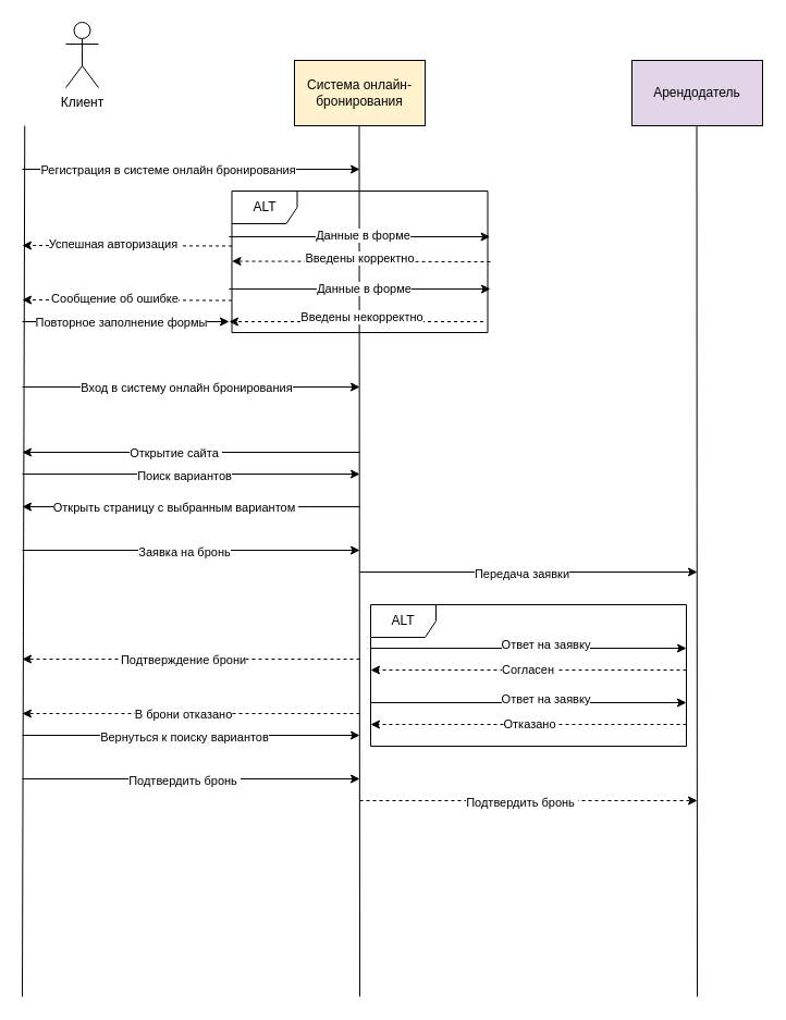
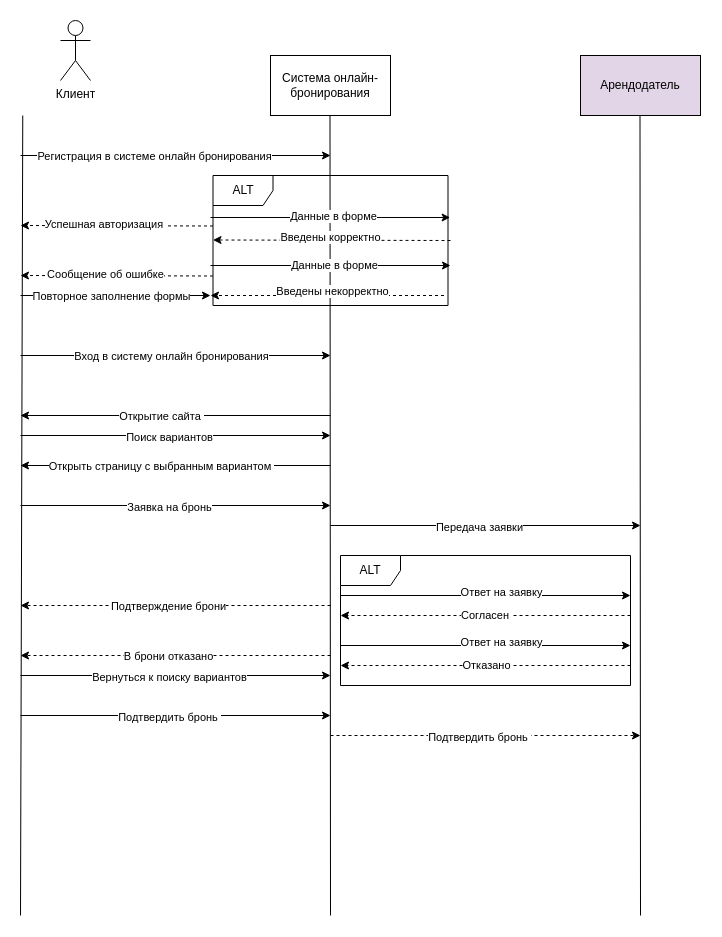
  <mxCell id="0" />
  <mxCell id="1" parent="0" />
  <mxCell id="2" value="Клиент" style="shape=umlActor;verticalLabelPosition=bottom;verticalAlign=top;html=1;" vertex="1" parent="1"><mxGeometry x="60" y="20" width="30" height="60" as="geometry" /></mxCell>
  <mxCell id="3" value="Арендодатель" style="rounded=0;whiteSpace=wrap;html=1;fillColor=#e1d5e7;" vertex="1" parent="1"><mxGeometry x="580" y="55" width="120" height="60" as="geometry" /></mxCell>
- <mxCell id="4" value="Система онлайн-бронирования" style="rounded=0;whiteSpace=wrap;html=1;fillColor=#fff2cc;" vertex="1" parent="1"><mxGeometry x="270" y="55" width="120" height="60" as="geometry" /></mxCell>
+ <mxCell id="4" value="Система онлайн-бронирования" style="rounded=0;whiteSpace=wrap;html=1;" vertex="1" parent="1"><mxGeometry x="270" y="55" width="120" height="60" as="geometry" /></mxCell>
  <mxCell id="5" value="" style="endArrow=none;html=1;rounded=0;" edge="1" parent="1"><mxGeometry width="50" height="50" relative="1" as="geometry"><mxPoint x="330" y="915" as="sourcePoint" /><mxPoint x="329.5" y="115" as="targetPoint" /></mxGeometry></mxCell>
  <mxCell id="6" value="" style="endArrow=none;html=1;rounded=0;" edge="1" parent="1"><mxGeometry width="50" height="50" relative="1" as="geometry"><mxPoint x="640" y="915" as="sourcePoint" /><mxPoint x="639.5" y="115" as="targetPoint" /></mxGeometry></mxCell>
  <mxCell id="7" value="" style="endArrow=none;html=1;rounded=0;" edge="1" parent="1"><mxGeometry width="50" height="50" relative="1" as="geometry"><mxPoint x="20" y="915" as="sourcePoint" /><mxPoint x="22.25" y="115" as="targetPoint" /></mxGeometry></mxCell>
  <mxCell id="8" value="" style="endArrow=classic;html=1;rounded=0;" edge="1" parent="1"><mxGeometry width="50" height="50" relative="1" as="geometry"><mxPoint x="20" y="155" as="sourcePoint" /><mxPoint x="330" y="155" as="targetPoint" /></mxGeometry></mxCell>
  <mxCell id="9" value="Регистрация в системе онлайн бронирования" style="edgeLabel;html=1;align=center;verticalAlign=middle;resizable=0;points=[];" vertex="1" connectable="0" parent="8"><mxGeometry x="-0.143" relative="1" as="geometry"><mxPoint as="offset" /></mxGeometry></mxCell>
  <mxCell id="10" value="ALT" style="shape=umlFrame;whiteSpace=wrap;html=1;pointerEvents=0;" vertex="1" parent="1"><mxGeometry x="212.5" y="175" width="235" height="130" as="geometry" /></mxCell>
  <mxCell id="11" value="" style="endArrow=classic;html=1;rounded=0;entryX=1.009;entryY=0.323;entryDx=0;entryDy=0;entryPerimeter=0;" edge="1" parent="1" target="10"><mxGeometry width="50" height="50" relative="1" as="geometry"><mxPoint x="210" y="217" as="sourcePoint" /><mxPoint x="437.82" y="216.24" as="targetPoint" /></mxGeometry></mxCell>
  <mxCell id="12" value="Данные в форме" style="edgeLabel;html=1;align=center;verticalAlign=middle;resizable=0;points=[];" vertex="1" connectable="0" parent="11"><mxGeometry x="0.232" y="2" relative="1" as="geometry"><mxPoint x="-25" y="1" as="offset" /></mxGeometry></mxCell>
  <mxCell id="13" value="" style="endArrow=classic;html=1;rounded=0;" edge="1" parent="1"><mxGeometry width="50" height="50" relative="1" as="geometry"><mxPoint x="210" y="265" as="sourcePoint" /><mxPoint x="450" y="265" as="targetPoint" /></mxGeometry></mxCell>
  <mxCell id="14" value="Данные в форме" style="edgeLabel;html=1;align=center;verticalAlign=middle;resizable=0;points=[];" vertex="1" connectable="0" parent="13"><mxGeometry x="0.232" y="2" relative="1" as="geometry"><mxPoint x="-25" y="1" as="offset" /></mxGeometry></mxCell>
  <mxCell id="15" value="" style="endArrow=classic;html=1;rounded=0;dashed=1;exitX=0.991;exitY=0.538;exitDx=0;exitDy=0;exitPerimeter=0;" edge="1" parent="1"><mxGeometry width="50" height="50" relative="1" as="geometry"><mxPoint x="443.5" y="295" as="sourcePoint" /><mxPoint x="210" y="295" as="targetPoint" /></mxGeometry></mxCell>
  <mxCell id="16" value="Введены некорректно" style="edgeLabel;html=1;align=center;verticalAlign=middle;resizable=0;points=[];" vertex="1" connectable="0" parent="15"><mxGeometry x="-0.156" y="-1" relative="1" as="geometry"><mxPoint x="-13" y="-4" as="offset" /></mxGeometry></mxCell>
  <mxCell id="17" value="" style="endArrow=classic;html=1;rounded=0;" edge="1" parent="1"><mxGeometry width="50" height="50" relative="1" as="geometry"><mxPoint x="20" y="355" as="sourcePoint" /><mxPoint x="330" y="355" as="targetPoint" /></mxGeometry></mxCell>
  <mxCell id="18" value="Вход в систему онлайн бронирования" style="edgeLabel;html=1;align=center;verticalAlign=middle;resizable=0;points=[];" vertex="1" connectable="0" parent="17"><mxGeometry x="0.155" y="-2" relative="1" as="geometry"><mxPoint x="-29" y="-2" as="offset" /></mxGeometry></mxCell>
  <mxCell id="19" value="" style="endArrow=classic;html=1;rounded=0;dashed=1;" edge="1" parent="1"><mxGeometry width="50" height="50" relative="1" as="geometry"><mxPoint x="450" y="240" as="sourcePoint" /><mxPoint x="212.5" y="239.5" as="targetPoint" /></mxGeometry></mxCell>
  <mxCell id="20" value="Введены корректно" style="edgeLabel;html=1;align=center;verticalAlign=middle;resizable=0;points=[];" vertex="1" connectable="0" parent="19"><mxGeometry x="-0.246" y="-3" relative="1" as="geometry"><mxPoint x="-31" as="offset" /></mxGeometry></mxCell>
  <mxCell id="21" value="" style="endArrow=classic;html=1;rounded=0;dashed=1;" edge="1" parent="1"><mxGeometry width="50" height="50" relative="1" as="geometry"><mxPoint x="212.5" y="225.5" as="sourcePoint" /><mxPoint x="20" y="225" as="targetPoint" /></mxGeometry></mxCell>
  <mxCell id="22" value="Успешная авторизация&amp;nbsp;" style="edgeLabel;html=1;align=center;verticalAlign=middle;resizable=0;points=[];" vertex="1" connectable="0" parent="21"><mxGeometry x="0.117" y="-2" relative="1" as="geometry"><mxPoint as="offset" /></mxGeometry></mxCell>
  <mxCell id="23" value="" style="endArrow=classic;html=1;rounded=0;dashed=1;" edge="1" parent="1"><mxGeometry width="50" height="50" relative="1" as="geometry"><mxPoint x="212.5" y="275.5" as="sourcePoint" /><mxPoint x="20" y="275" as="targetPoint" /></mxGeometry></mxCell>
  <mxCell id="24" value="Сообщение об ошибке" style="edgeLabel;html=1;align=center;verticalAlign=middle;resizable=0;points=[];" vertex="1" connectable="0" parent="23"><mxGeometry x="0.117" y="-2" relative="1" as="geometry"><mxPoint as="offset" /></mxGeometry></mxCell>
  <mxCell id="25" value="" style="endArrow=classic;html=1;rounded=0;" edge="1" parent="1"><mxGeometry width="50" height="50" relative="1" as="geometry"><mxPoint x="330" y="415" as="sourcePoint" /><mxPoint x="20" y="415" as="targetPoint" /></mxGeometry></mxCell>
  <mxCell id="26" value="Открытие сайта&amp;nbsp;" style="edgeLabel;html=1;align=center;verticalAlign=middle;resizable=0;points=[];" vertex="1" connectable="0" parent="25"><mxGeometry x="-0.148" y="3" relative="1" as="geometry"><mxPoint x="-38" y="-3" as="offset" /></mxGeometry></mxCell>
  <mxCell id="27" value="" style="endArrow=classic;html=1;rounded=0;" edge="1" parent="1"><mxGeometry width="50" height="50" relative="1" as="geometry"><mxPoint x="20" y="505" as="sourcePoint" /><mxPoint x="330" y="505" as="targetPoint" /></mxGeometry></mxCell>
  <mxCell id="28" value="Заявка на бронь" style="edgeLabel;html=1;align=center;verticalAlign=middle;resizable=0;points=[];" vertex="1" connectable="0" parent="27"><mxGeometry x="-0.045" y="-1" relative="1" as="geometry"><mxPoint as="offset" /></mxGeometry></mxCell>
  <mxCell id="29" value="" style="endArrow=classic;html=1;rounded=0;" edge="1" parent="1"><mxGeometry width="50" height="50" relative="1" as="geometry"><mxPoint x="330" y="525" as="sourcePoint" /><mxPoint x="640" y="525" as="targetPoint" /></mxGeometry></mxCell>
  <mxCell id="30" value="Передача заявки" style="edgeLabel;html=1;align=center;verticalAlign=middle;resizable=0;points=[];" vertex="1" connectable="0" parent="29"><mxGeometry x="-0.045" y="-1" relative="1" as="geometry"><mxPoint as="offset" /></mxGeometry></mxCell>
  <mxCell id="31" value="ALT" style="shape=umlFrame;whiteSpace=wrap;html=1;pointerEvents=0;" vertex="1" parent="1"><mxGeometry x="340" y="555" width="290" height="130" as="geometry" /></mxCell>
  <mxCell id="32" value="" style="endArrow=classic;html=1;rounded=0;" edge="1" parent="1"><mxGeometry width="50" height="50" relative="1" as="geometry"><mxPoint x="340" y="595" as="sourcePoint" /><mxPoint x="630" y="595" as="targetPoint" /></mxGeometry></mxCell>
  <mxCell id="33" value="Ответ на заявку" style="edgeLabel;html=1;align=center;verticalAlign=middle;resizable=0;points=[];" vertex="1" connectable="0" parent="32"><mxGeometry x="0.106" y="4" relative="1" as="geometry"><mxPoint as="offset" /></mxGeometry></mxCell>
  <mxCell id="34" value="" style="endArrow=classic;html=1;rounded=0;dashed=1;" edge="1" parent="1"><mxGeometry width="50" height="50" relative="1" as="geometry"><mxPoint x="630" y="615" as="sourcePoint" /><mxPoint x="340" y="615" as="targetPoint" /></mxGeometry></mxCell>
  <mxCell id="35" value="Согласен&amp;nbsp;" style="edgeLabel;html=1;align=center;verticalAlign=middle;resizable=0;points=[];" vertex="1" connectable="0" parent="34"><mxGeometry x="-0.499" y="-1" relative="1" as="geometry"><mxPoint x="-72" as="offset" /></mxGeometry></mxCell>
  <mxCell id="36" value="" style="endArrow=classic;html=1;rounded=0;" edge="1" parent="1"><mxGeometry width="50" height="50" relative="1" as="geometry"><mxPoint x="340" y="645" as="sourcePoint" /><mxPoint x="630" y="645" as="targetPoint" /></mxGeometry></mxCell>
  <mxCell id="37" value="Ответ на заявку" style="edgeLabel;html=1;align=center;verticalAlign=middle;resizable=0;points=[];" vertex="1" connectable="0" parent="36"><mxGeometry x="0.106" y="4" relative="1" as="geometry"><mxPoint as="offset" /></mxGeometry></mxCell>
  <mxCell id="38" value="" style="endArrow=classic;html=1;rounded=0;dashed=1;" edge="1" parent="1"><mxGeometry width="50" height="50" relative="1" as="geometry"><mxPoint x="630" y="665" as="sourcePoint" /><mxPoint x="340" y="665" as="targetPoint" /></mxGeometry></mxCell>
  <mxCell id="39" value="Отказано" style="edgeLabel;html=1;align=center;verticalAlign=middle;resizable=0;points=[];" vertex="1" connectable="0" parent="38"><mxGeometry x="-0.499" y="-1" relative="1" as="geometry"><mxPoint x="-72" as="offset" /></mxGeometry></mxCell>
  <mxCell id="40" value="" style="endArrow=classic;html=1;rounded=0;dashed=1;" edge="1" parent="1"><mxGeometry width="50" height="50" relative="1" as="geometry"><mxPoint x="330" y="605" as="sourcePoint" /><mxPoint x="20" y="605" as="targetPoint" /></mxGeometry></mxCell>
  <mxCell id="41" value="Подтверждение брони" style="edgeLabel;html=1;align=center;verticalAlign=middle;resizable=0;points=[];" vertex="1" connectable="0" parent="40"><mxGeometry x="0.05" relative="1" as="geometry"><mxPoint as="offset" /></mxGeometry></mxCell>
  <mxCell id="42" value="" style="endArrow=classic;html=1;rounded=0;dashed=1;" edge="1" parent="1"><mxGeometry width="50" height="50" relative="1" as="geometry"><mxPoint x="330" y="655" as="sourcePoint" /><mxPoint x="20" y="655" as="targetPoint" /></mxGeometry></mxCell>
  <mxCell id="43" value="В брони отказано" style="edgeLabel;html=1;align=center;verticalAlign=middle;resizable=0;points=[];" vertex="1" connectable="0" parent="42"><mxGeometry x="0.05" relative="1" as="geometry"><mxPoint as="offset" /></mxGeometry></mxCell>
  <mxCell id="44" value="" style="endArrow=classic;html=1;rounded=0;" edge="1" parent="1"><mxGeometry width="50" height="50" relative="1" as="geometry"><mxPoint x="20" y="295" as="sourcePoint" /><mxPoint x="210" y="295" as="targetPoint" /></mxGeometry></mxCell>
  <mxCell id="45" value="Повторное заполнение формы" style="edgeLabel;html=1;align=center;verticalAlign=middle;resizable=0;points=[];" vertex="1" connectable="0" parent="44"><mxGeometry x="0.352" relative="1" as="geometry"><mxPoint x="-38" as="offset" /></mxGeometry></mxCell>
  <mxCell id="46" value="" style="endArrow=classic;html=1;rounded=0;" edge="1" parent="1"><mxGeometry width="50" height="50" relative="1" as="geometry"><mxPoint x="20" y="435" as="sourcePoint" /><mxPoint x="330" y="435" as="targetPoint" /></mxGeometry></mxCell>
  <mxCell id="47" value="Поиск вариантов" style="edgeLabel;html=1;align=center;verticalAlign=middle;resizable=0;points=[];" vertex="1" connectable="0" parent="46"><mxGeometry x="-0.045" y="-1" relative="1" as="geometry"><mxPoint as="offset" /></mxGeometry></mxCell>
  <mxCell id="48" value="" style="endArrow=classic;html=1;rounded=0;" edge="1" parent="1"><mxGeometry width="50" height="50" relative="1" as="geometry"><mxPoint x="330" y="465" as="sourcePoint" /><mxPoint x="20" y="465" as="targetPoint" /></mxGeometry></mxCell>
  <mxCell id="49" value="Открыть страницу с выбранным вариантом&amp;nbsp;" style="edgeLabel;html=1;align=center;verticalAlign=middle;resizable=0;points=[];" vertex="1" connectable="0" parent="48"><mxGeometry x="-0.148" y="3" relative="1" as="geometry"><mxPoint x="-38" y="-3" as="offset" /></mxGeometry></mxCell>
  <mxCell id="50" value="" style="endArrow=classic;html=1;rounded=0;" edge="1" parent="1"><mxGeometry width="50" height="50" relative="1" as="geometry"><mxPoint x="20" y="715" as="sourcePoint" /><mxPoint x="330" y="715" as="targetPoint" /></mxGeometry></mxCell>
  <mxCell id="51" value="Подтвердить бронь&amp;nbsp;" style="edgeLabel;html=1;align=center;verticalAlign=middle;resizable=0;points=[];" vertex="1" connectable="0" parent="50"><mxGeometry x="-0.045" y="-1" relative="1" as="geometry"><mxPoint as="offset" /></mxGeometry></mxCell>
  <mxCell id="52" value="" style="endArrow=classic;html=1;rounded=0;dashed=1;" edge="1" parent="1"><mxGeometry width="50" height="50" relative="1" as="geometry"><mxPoint x="330" y="735" as="sourcePoint" /><mxPoint x="640" y="735" as="targetPoint" /></mxGeometry></mxCell>
  <mxCell id="53" value="Подтвердить бронь&amp;nbsp;" style="edgeLabel;html=1;align=center;verticalAlign=middle;resizable=0;points=[];" vertex="1" connectable="0" parent="52"><mxGeometry x="-0.045" y="-1" relative="1" as="geometry"><mxPoint as="offset" /></mxGeometry></mxCell>
  <mxCell id="54" value="" style="endArrow=classic;html=1;rounded=0;" edge="1" parent="1"><mxGeometry width="50" height="50" relative="1" as="geometry"><mxPoint x="20" y="675" as="sourcePoint" /><mxPoint x="330" y="675" as="targetPoint" /></mxGeometry></mxCell>
  <mxCell id="55" value="Вернуться к поиску вариантов" style="edgeLabel;html=1;align=center;verticalAlign=middle;resizable=0;points=[];" vertex="1" connectable="0" parent="54"><mxGeometry x="-0.045" y="-1" relative="1" as="geometry"><mxPoint as="offset" /></mxGeometry></mxCell>
